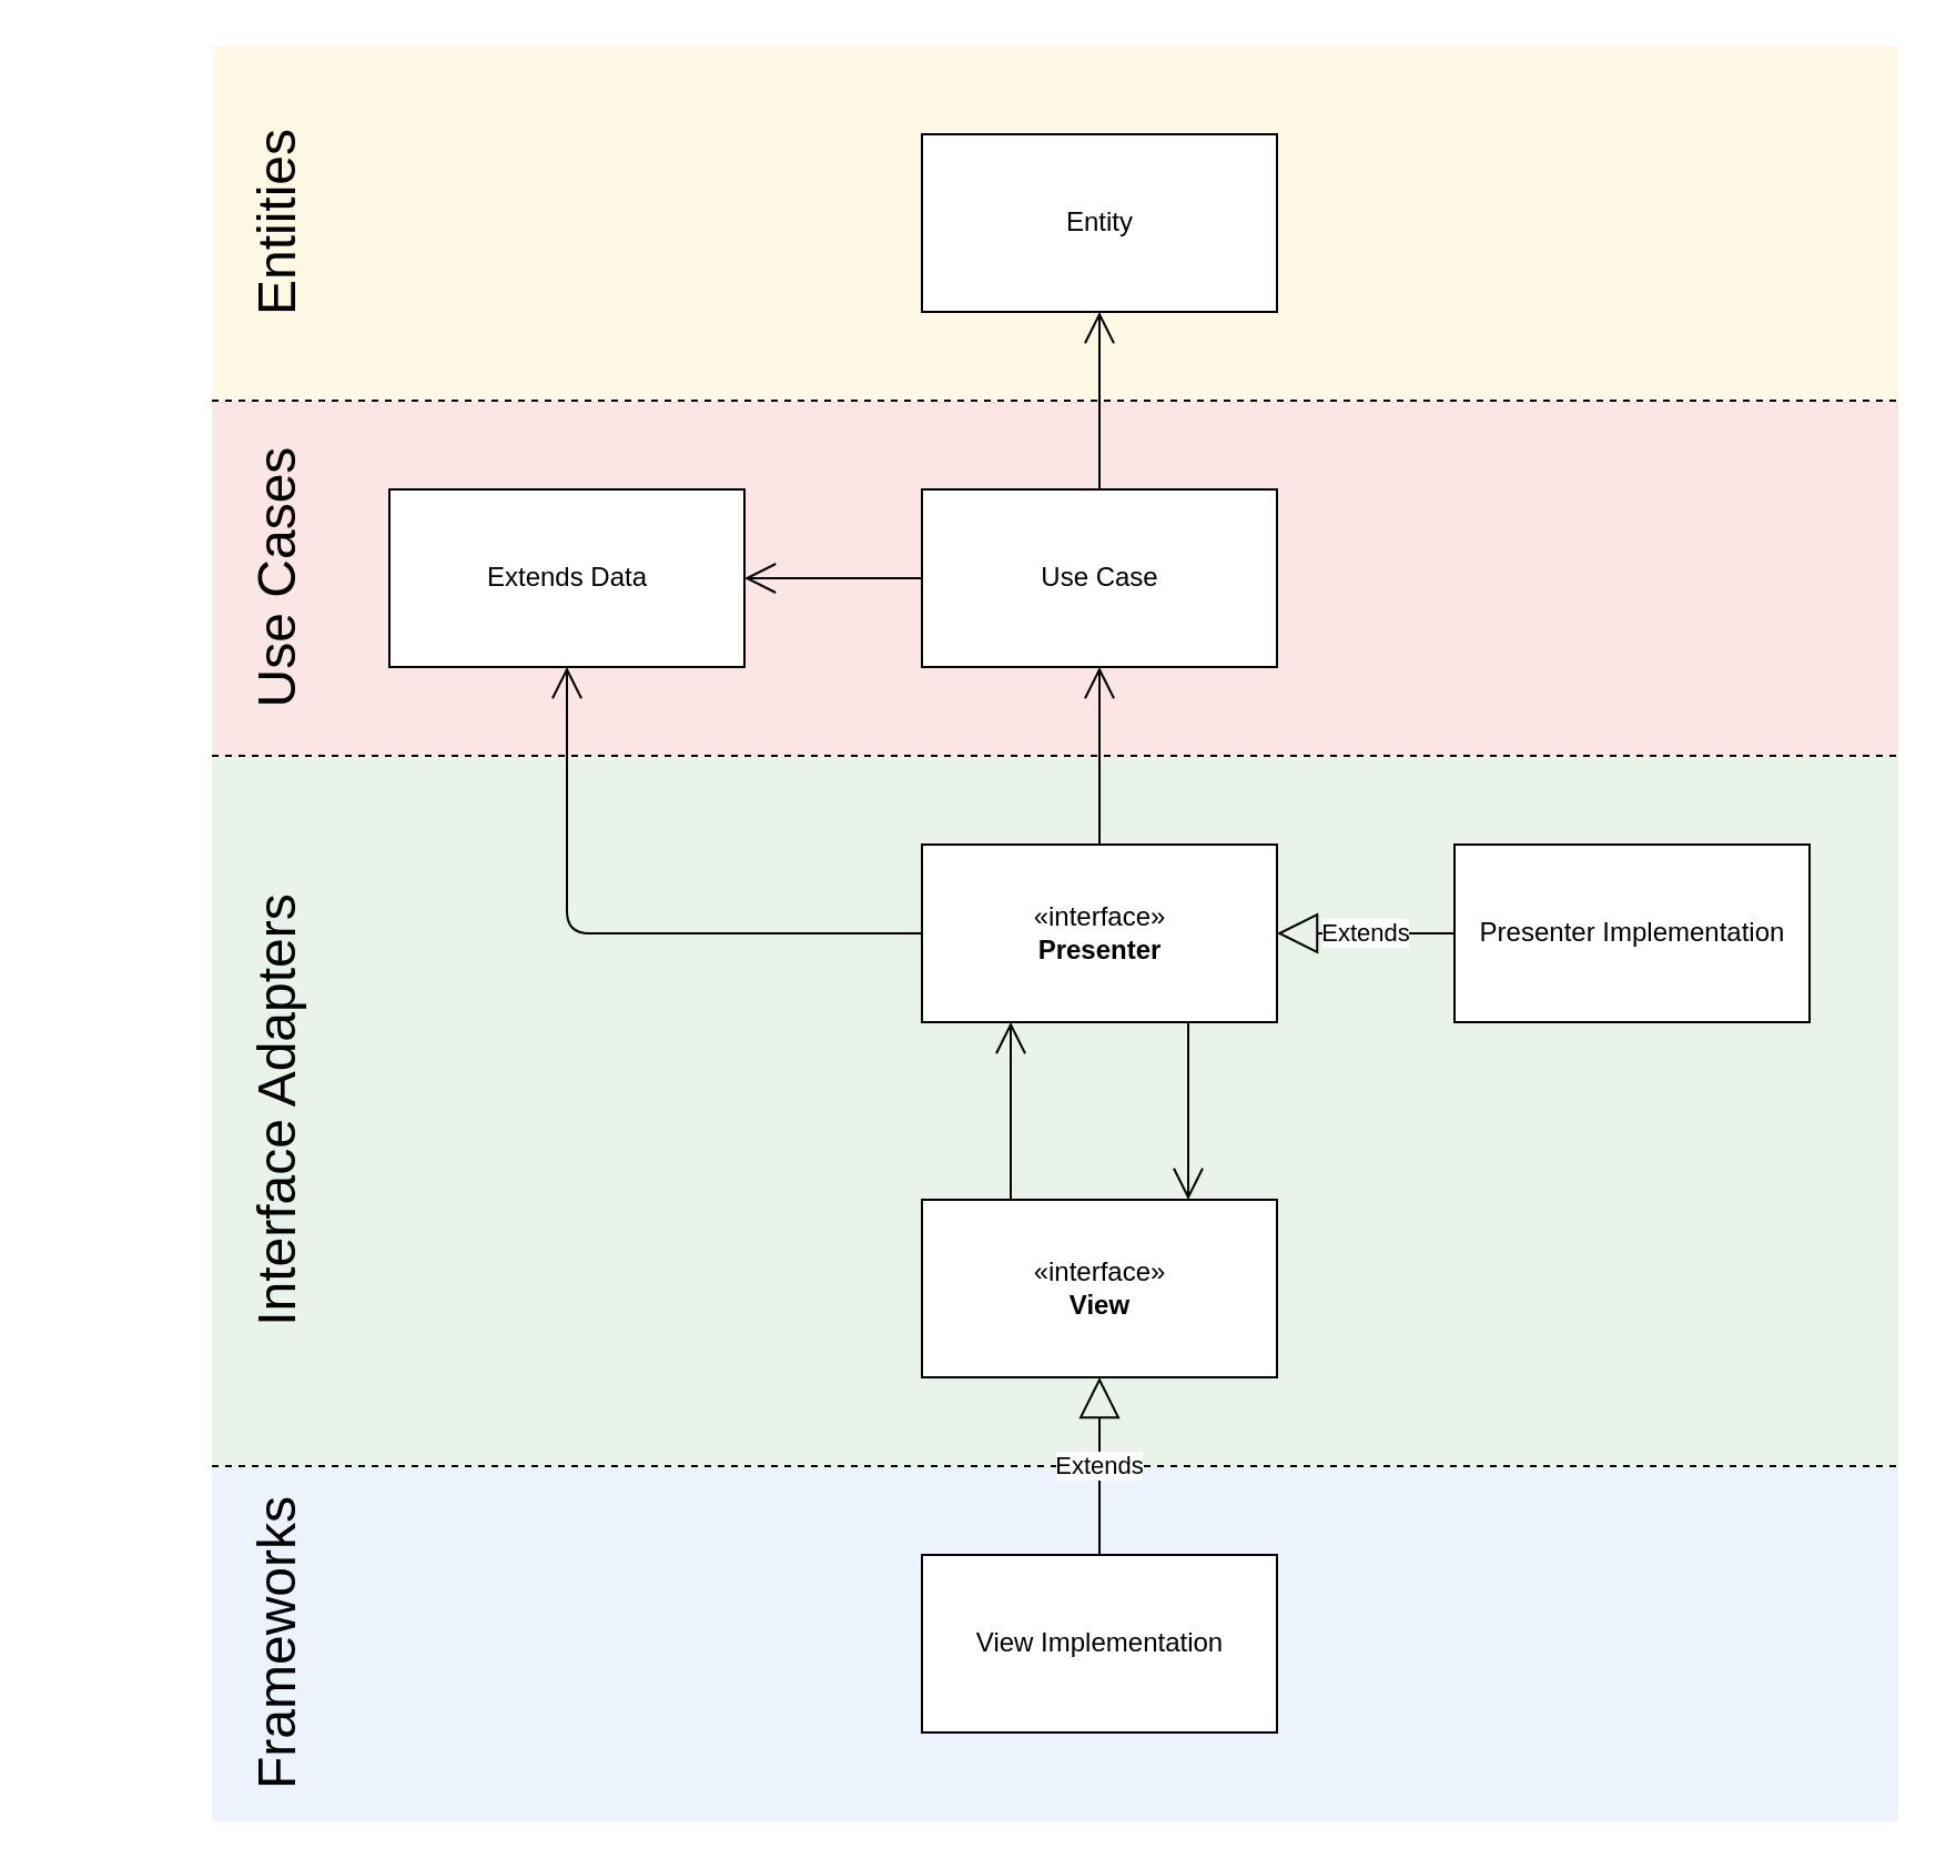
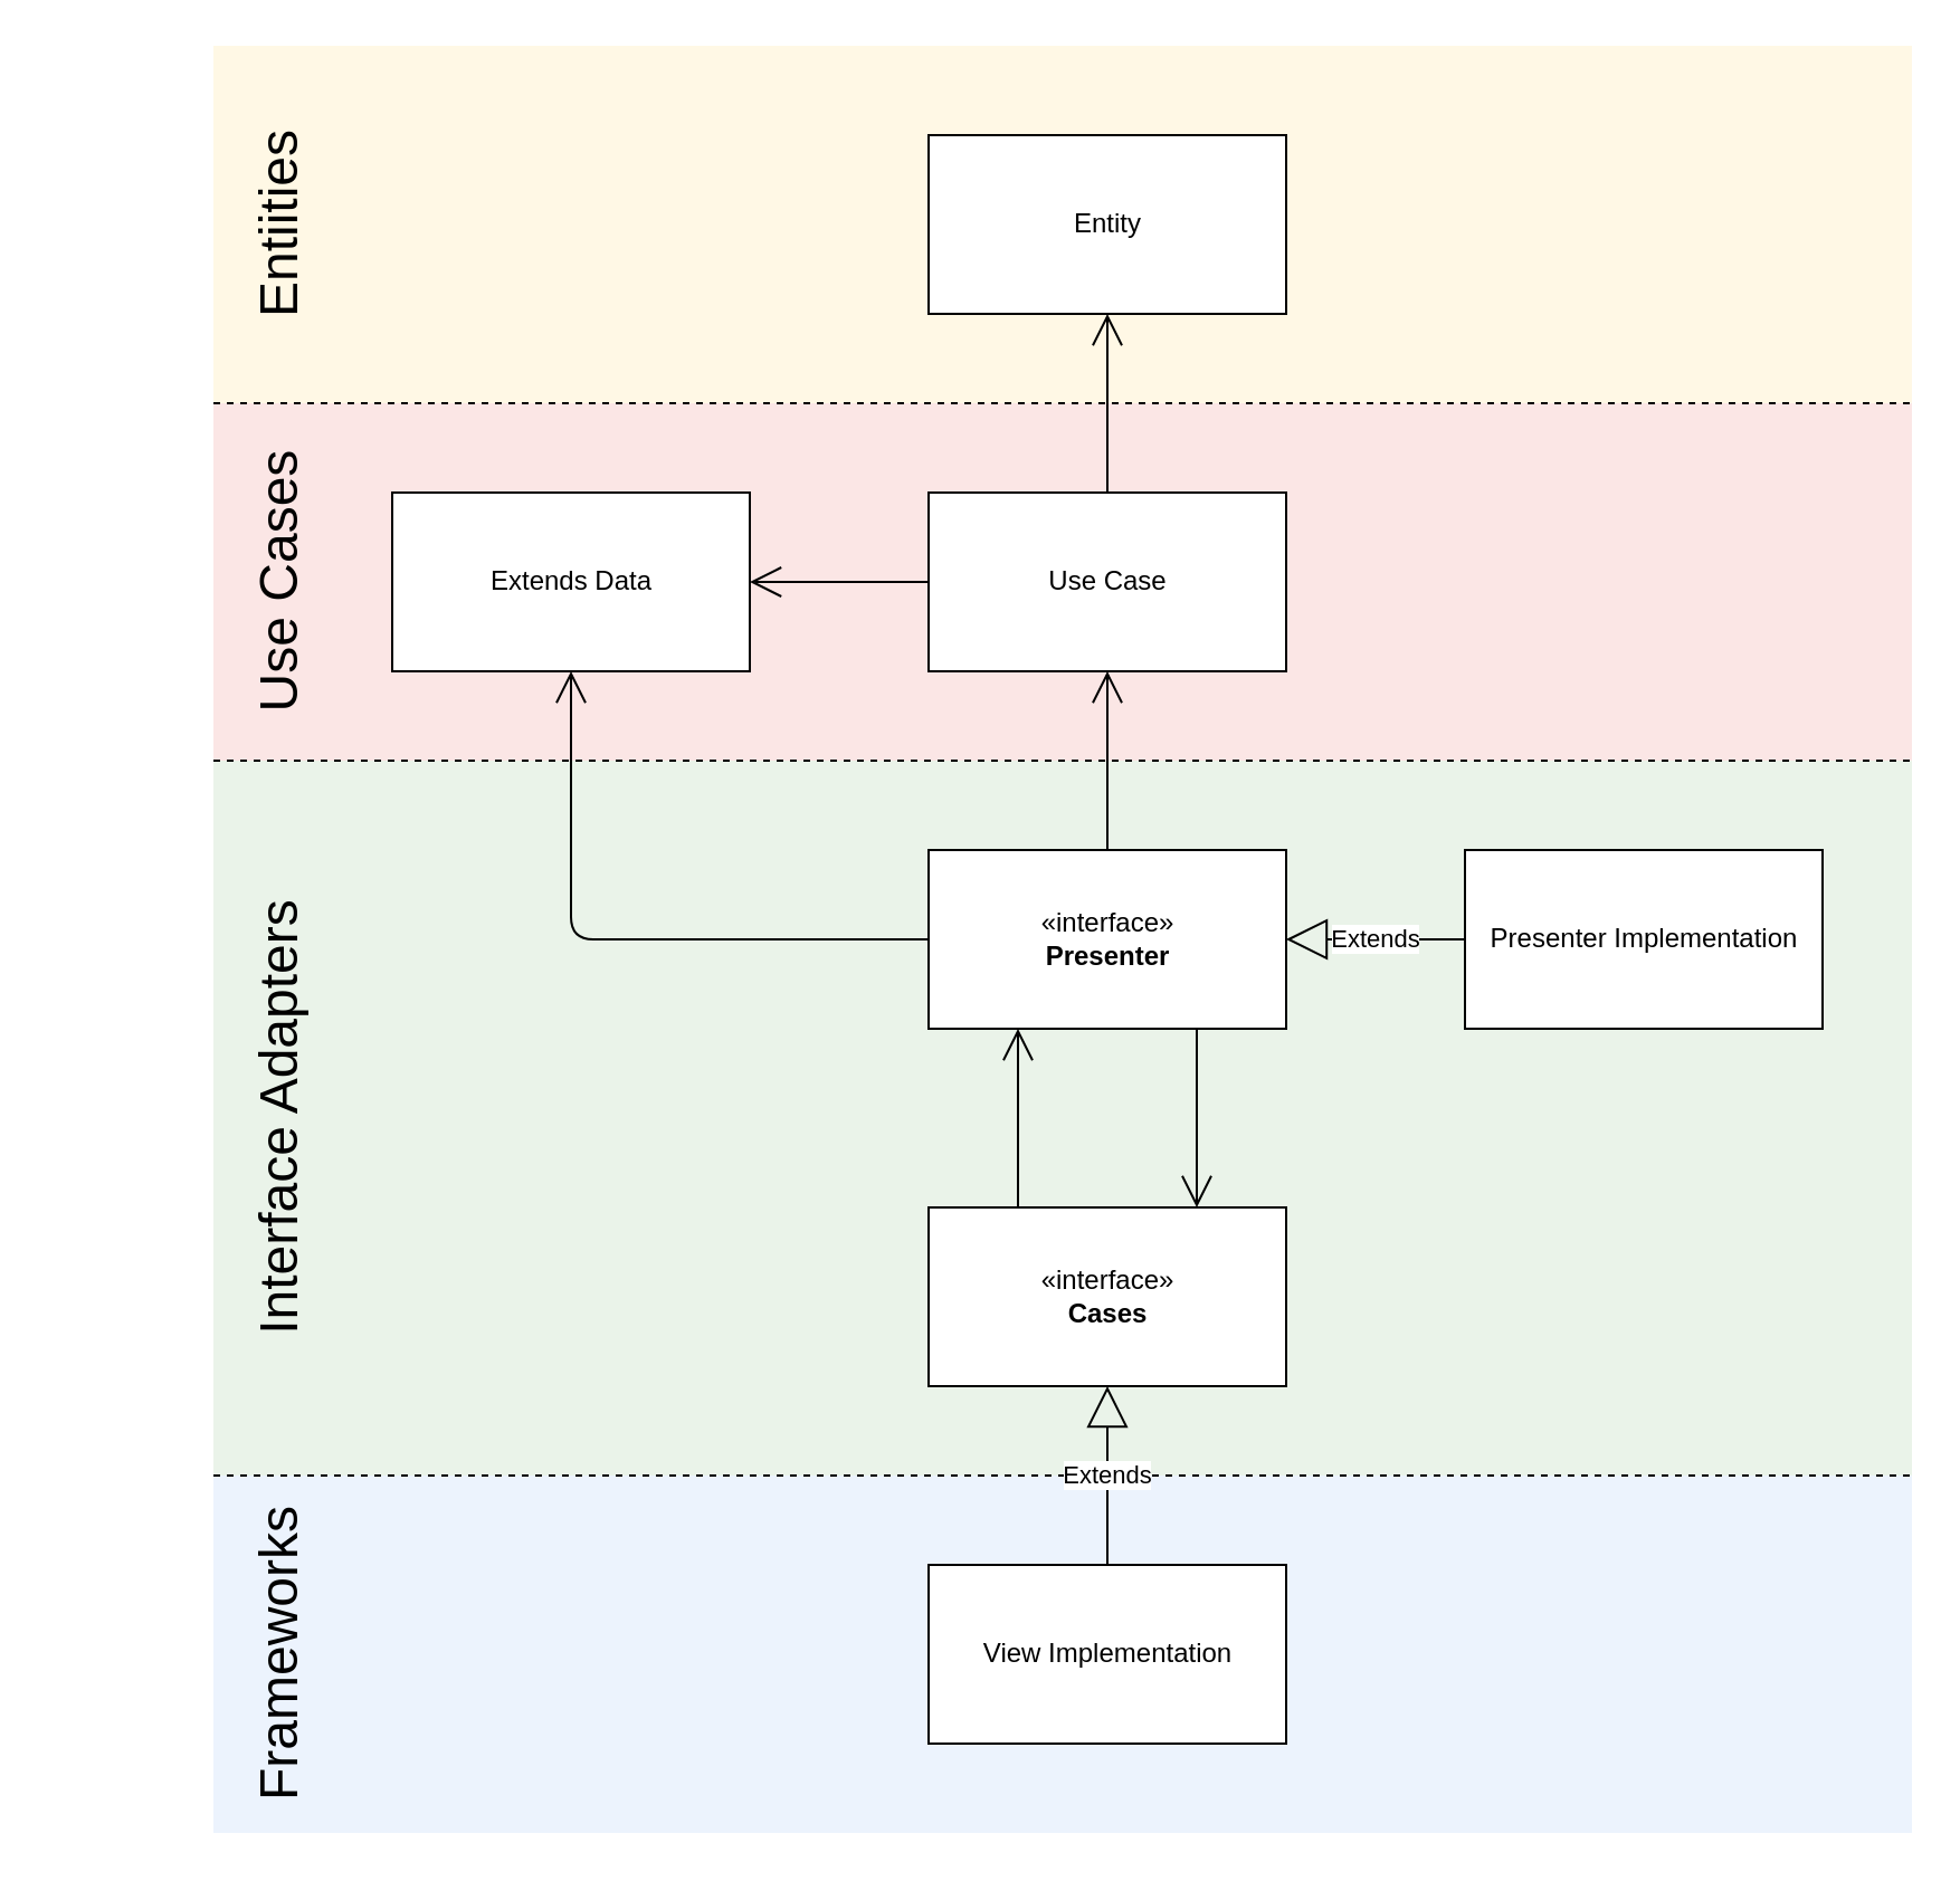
  <mxCell id="0" />
  <mxCell id="1" parent="0" />
  <mxCell id="2" value="" style="rounded=0;whiteSpace=wrap;html=1;opacity=50;fillColor=#dae8fc;strokeColor=none;" vertex="1" parent="1"><mxGeometry y="660" width="760" height="160" as="geometry" x="95" /></mxCell>
  <mxCell id="3" value="" style="rounded=0;whiteSpace=wrap;html=1;opacity=50;fillColor=#d5e8d4;strokeColor=none;" vertex="1" parent="1"><mxGeometry y="340" width="760" height="320" as="geometry" x="95" /></mxCell>
  <mxCell id="4" value="" style="rounded=0;whiteSpace=wrap;html=1;opacity=50;fillColor=#f8cecc;strokeColor=none;" vertex="1" parent="1"><mxGeometry y="180" width="760" height="160" as="geometry" x="95" /></mxCell>
  <mxCell id="5" value="" style="rounded=0;whiteSpace=wrap;html=1;fillColor=#fff2cc;strokeColor=none;opacity=50;" vertex="1" parent="1"><mxGeometry width="760" height="160" as="geometry" x="95" y="20" /></mxCell>
  <mxCell id="6" value="" style="endArrow=none;dashed=1;html=1;" edge="1" parent="1"><mxGeometry width="50" height="50" relative="1" as="geometry"><mxPoint y="660" as="sourcePoint" x="95" /><mxPoint x="855" y="660" as="targetPoint" /></mxGeometry></mxCell>
  <mxCell id="7" value="" style="endArrow=none;dashed=1;html=1;" edge="1" parent="1"><mxGeometry width="50" height="50" relative="1" as="geometry"><mxPoint y="340" as="sourcePoint" x="95" /><mxPoint x="855" y="340" as="targetPoint" /></mxGeometry></mxCell>
  <mxCell id="8" value="" style="endArrow=none;dashed=1;html=1;" edge="1" parent="1"><mxGeometry width="50" height="50" relative="1" as="geometry"><mxPoint y="180" as="sourcePoint" x="95" /><mxPoint x="855" y="180" as="targetPoint" /></mxGeometry></mxCell>
  <mxCell id="9" value="Use Case" style="html=1;" parent="1" vertex="1"><mxGeometry x="415" y="220" width="160" height="80" as="geometry" /></mxCell>
  <mxCell id="10" value="Extends Data" style="html=1;" parent="1" vertex="1"><mxGeometry x="175" y="220" width="160" height="80" as="geometry" /></mxCell>
  <mxCell id="11" value="Entity" style="html=1;" vertex="1" parent="1"><mxGeometry x="415" y="60" width="160" height="80" as="geometry" /></mxCell>
  <mxCell id="12" value="" style="endArrow=open;endFill=1;endSize=12;html=1;exitX=0.5;exitY=0;exitDx=0;exitDy=0;entryX=0.5;entryY=1;entryDx=0;entryDy=0;" edge="1" parent="1" source="9" target="11"><mxGeometry width="160" relative="1" as="geometry"><mxPoint x="715" y="90" as="sourcePoint" /><mxPoint x="875" y="90" as="targetPoint" /></mxGeometry></mxCell>
  <mxCell id="13" value="«interface»&lt;br&gt;&lt;b&gt;Presenter&lt;/b&gt;" style="html=1;" vertex="1" parent="1"><mxGeometry x="415" y="380" width="160" height="80" as="geometry" /></mxCell>
  <mxCell id="14" value="" style="endArrow=open;endFill=1;endSize=12;html=1;exitX=0;exitY=0.5;exitDx=0;exitDy=0;entryX=0.5;entryY=1;entryDx=0;entryDy=0;" edge="1" parent="1" source="13" target="10"><mxGeometry width="160" relative="1" as="geometry"><mxPoint x="255" y="460" as="sourcePoint" /><mxPoint x="415" y="460" as="targetPoint" /><Array as="points"><mxPoint x="255" y="420" /></Array></mxGeometry></mxCell>
  <mxCell id="15" value="" style="endArrow=open;endFill=1;endSize=12;html=1;exitX=0.5;exitY=0;exitDx=0;exitDy=0;entryX=0.5;entryY=1;entryDx=0;entryDy=0;" edge="1" parent="1" source="13" target="9"><mxGeometry width="160" relative="1" as="geometry"><mxPoint x="665" y="320" as="sourcePoint" /><mxPoint x="825" y="320" as="targetPoint" /></mxGeometry></mxCell>
  <mxCell id="16" value="Presenter Implementation" style="html=1;" vertex="1" parent="1"><mxGeometry x="655" y="380" width="160" height="80" as="geometry" /></mxCell>
  <mxCell id="17" value="Extends" style="endArrow=block;endSize=16;endFill=0;html=1;exitX=0;exitY=0.5;exitDx=0;exitDy=0;entryX=1;entryY=0.5;entryDx=0;entryDy=0;" edge="1" parent="1" source="16" target="13"><mxGeometry width="160" relative="1" as="geometry"><mxPoint x="685" y="210" as="sourcePoint" /><mxPoint x="845" y="210" as="targetPoint" /></mxGeometry></mxCell>
- <mxCell id="18" value="«interface»&lt;br&gt;&lt;b&gt;View&lt;/b&gt;" style="html=1;" vertex="1" parent="1"><mxGeometry x="415" y="540" width="160" height="80" as="geometry" /></mxCell>
+ <mxCell id="18" value="«interface»&lt;br&gt;&lt;b&gt;Cases&lt;/b&gt;" style="html=1;" vertex="1" parent="1"><mxGeometry x="415" y="540" width="160" height="80" as="geometry" /></mxCell>
  <mxCell id="19" value="View Implementation" style="html=1;" vertex="1" parent="1"><mxGeometry x="415" y="700" width="160" height="80" as="geometry" /></mxCell>
  <mxCell id="20" value="" style="endArrow=open;endFill=1;endSize=12;html=1;exitX=0.25;exitY=0;exitDx=0;exitDy=0;entryX=0.25;entryY=1;entryDx=0;entryDy=0;" edge="1" parent="1" source="18" target="13"><mxGeometry width="160" relative="1" as="geometry"><mxPoint x="195" y="670" as="sourcePoint" /><mxPoint x="355" y="670" as="targetPoint" /></mxGeometry></mxCell>
  <mxCell id="21" value="" style="endArrow=open;endFill=1;endSize=12;html=1;exitX=0.75;exitY=1;exitDx=0;exitDy=0;entryX=0.75;entryY=0;entryDx=0;entryDy=0;" edge="1" parent="1" source="13" target="18"><mxGeometry width="160" relative="1" as="geometry"><mxPoint x="255" y="650" as="sourcePoint" /><mxPoint x="415" y="650" as="targetPoint" /></mxGeometry></mxCell>
  <mxCell id="22" value="Extends" style="endArrow=block;endSize=16;endFill=0;html=1;exitX=0.5;exitY=0;exitDx=0;exitDy=0;entryX=0.5;entryY=1;entryDx=0;entryDy=0;" edge="1" parent="1" source="19" target="18"><mxGeometry width="160" relative="1" as="geometry"><mxPoint x="785" y="650" as="sourcePoint" /><mxPoint x="945" y="650" as="targetPoint" /></mxGeometry></mxCell>
  <mxCell id="23" value="&lt;font style=&quot;font-size: 24px&quot;&gt;Entiities&lt;/font&gt;" style="text;html=1;strokeColor=none;fillColor=none;align=center;verticalAlign=middle;whiteSpace=wrap;rounded=0;autosize=1;rotation=-90;" vertex="1" parent="1"><mxGeometry x="75" y="90" width="100" height="20" as="geometry" /></mxCell>
  <mxCell id="24" value="" style="endArrow=open;endFill=1;endSize=12;html=1;exitX=0;exitY=0.5;exitDx=0;exitDy=0;entryX=1;entryY=0.5;entryDx=0;entryDy=0;" edge="1" parent="1" source="9" target="10"><mxGeometry width="160" relative="1" as="geometry"><mxPoint x="635" y="250" as="sourcePoint" /><mxPoint x="795" y="250" as="targetPoint" /></mxGeometry></mxCell>
  <mxCell id="25" value="&lt;font style=&quot;font-size: 24px&quot;&gt;Use Cases&lt;/font&gt;" style="text;html=1;strokeColor=none;fillColor=none;align=center;verticalAlign=middle;whiteSpace=wrap;rounded=0;autosize=1;rotation=-90;" vertex="1" parent="1"><mxGeometry x="60" y="250" width="130" height="20" as="geometry" /></mxCell>
  <mxCell id="26" value="&lt;font style=&quot;font-size: 24px&quot;&gt;Interface Adapters&lt;/font&gt;" style="text;html=1;strokeColor=none;fillColor=none;align=center;verticalAlign=middle;whiteSpace=wrap;rounded=0;autosize=1;rotation=-90;" vertex="1" parent="1"><mxGeometry x="20" y="490" width="210" height="20" as="geometry" /></mxCell>
  <mxCell id="27" value="&lt;font style=&quot;font-size: 24px&quot;&gt;Frameworks&lt;/font&gt;" style="text;html=1;strokeColor=none;fillColor=none;align=center;verticalAlign=middle;whiteSpace=wrap;rounded=0;autosize=1;rotation=-90;" vertex="1" parent="1"><mxGeometry x="50" y="730" width="150" height="20" as="geometry" /></mxCell>
